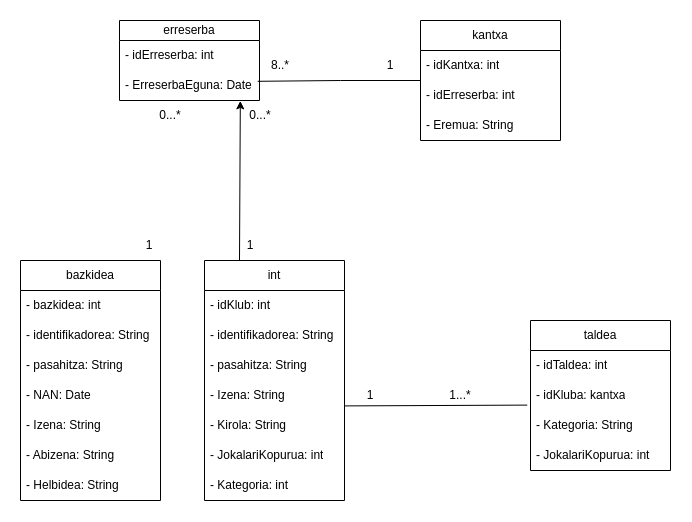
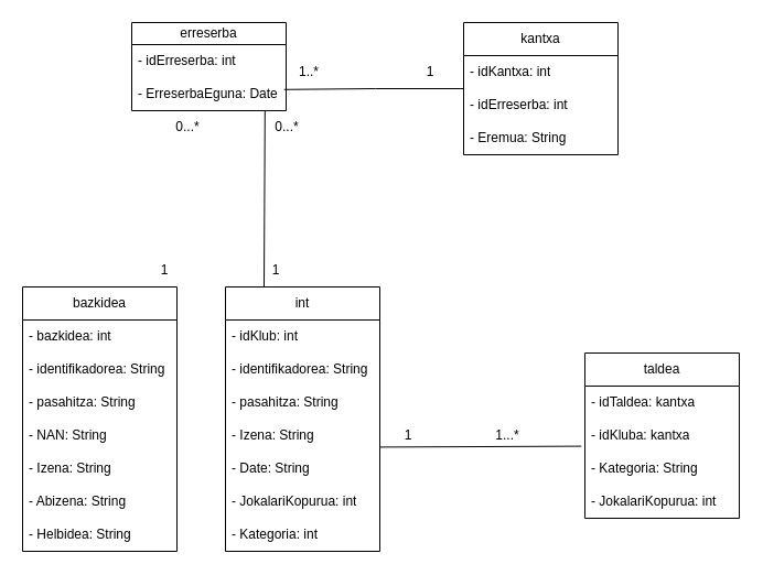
  <mxCell id="0" />
  <mxCell id="1" parent="0" />
  <mxCell id="2" value="int" style="swimlane;fontStyle=0;childLayout=stackLayout;horizontal=1;startSize=30;horizontalStack=0;resizeParent=1;resizeParentMax=0;resizeLast=0;collapsible=1;marginBottom=0;whiteSpace=wrap;html=1;" parent="1" vertex="1"><mxGeometry x="204" y="260" width="140" height="240" as="geometry" /></mxCell>
  <mxCell id="3" value="- idKlub: int" style="text;strokeColor=none;fillColor=none;align=left;verticalAlign=middle;spacingLeft=4;spacingRight=4;overflow=hidden;points=[[0,0.5],[1,0.5]];portConstraint=eastwest;rotatable=0;whiteSpace=wrap;html=1;" parent="2" vertex="1"><mxGeometry y="30" width="140" height="30" as="geometry" /></mxCell>
  <mxCell id="4" value="- identifikadorea: String" style="text;strokeColor=none;fillColor=none;align=left;verticalAlign=middle;spacingLeft=4;spacingRight=4;overflow=hidden;points=[[0,0.5],[1,0.5]];portConstraint=eastwest;rotatable=0;whiteSpace=wrap;html=1;" parent="2" vertex="1"><mxGeometry y="60" width="140" height="30" as="geometry" /></mxCell>
  <mxCell id="5" value="- pasahitza: String" style="text;strokeColor=none;fillColor=none;align=left;verticalAlign=middle;spacingLeft=4;spacingRight=4;overflow=hidden;points=[[0,0.5],[1,0.5]];portConstraint=eastwest;rotatable=0;whiteSpace=wrap;html=1;" parent="2" vertex="1"><mxGeometry y="90" width="140" height="30" as="geometry" /></mxCell>
  <mxCell id="6" value="- Izena: String" style="text;strokeColor=none;fillColor=none;align=left;verticalAlign=middle;spacingLeft=4;spacingRight=4;overflow=hidden;points=[[0,0.5],[1,0.5]];portConstraint=eastwest;rotatable=0;whiteSpace=wrap;html=1;" parent="2" vertex="1"><mxGeometry y="120" width="140" height="30" as="geometry" /></mxCell>
- <mxCell id="7" value="- Kirola: String" style="text;strokeColor=none;fillColor=none;align=left;verticalAlign=middle;spacingLeft=4;spacingRight=4;overflow=hidden;points=[[0,0.5],[1,0.5]];portConstraint=eastwest;rotatable=0;whiteSpace=wrap;html=1;" parent="2" vertex="1"><mxGeometry y="150" width="140" height="30" as="geometry" /></mxCell>
+ <mxCell id="7" value="- Date: String" style="text;strokeColor=none;fillColor=none;align=left;verticalAlign=middle;spacingLeft=4;spacingRight=4;overflow=hidden;points=[[0,0.5],[1,0.5]];portConstraint=eastwest;rotatable=0;whiteSpace=wrap;html=1;" parent="2" vertex="1"><mxGeometry y="150" width="140" height="30" as="geometry" /></mxCell>
  <mxCell id="8" value="- JokalariKopurua: int" style="text;strokeColor=none;fillColor=none;align=left;verticalAlign=middle;spacingLeft=4;spacingRight=4;overflow=hidden;points=[[0,0.5],[1,0.5]];portConstraint=eastwest;rotatable=0;whiteSpace=wrap;html=1;" parent="2" vertex="1"><mxGeometry y="180" width="140" height="30" as="geometry" /></mxCell>
  <mxCell id="9" value="- Kategoria: int" style="text;strokeColor=none;fillColor=none;align=left;verticalAlign=middle;spacingLeft=4;spacingRight=4;overflow=hidden;points=[[0,0.5],[1,0.5]];portConstraint=eastwest;rotatable=0;whiteSpace=wrap;html=1;" parent="2" vertex="1"><mxGeometry y="210" width="140" height="30" as="geometry" /></mxCell>
  <mxCell id="10" value="bazkidea" style="swimlane;fontStyle=0;childLayout=stackLayout;horizontal=1;startSize=30;horizontalStack=0;resizeParent=1;resizeParentMax=0;resizeLast=0;collapsible=1;marginBottom=0;whiteSpace=wrap;html=1;" parent="1" vertex="1"><mxGeometry x="20" y="260" width="140" height="240" as="geometry" /></mxCell>
  <mxCell id="11" value="- bazkidea: int" style="text;strokeColor=none;fillColor=none;align=left;verticalAlign=middle;spacingLeft=4;spacingRight=4;overflow=hidden;points=[[0,0.5],[1,0.5]];portConstraint=eastwest;rotatable=0;whiteSpace=wrap;html=1;" parent="10" vertex="1"><mxGeometry y="30" width="140" height="30" as="geometry" /></mxCell>
  <mxCell id="12" value="- identifikadorea: String" style="text;strokeColor=none;fillColor=none;align=left;verticalAlign=middle;spacingLeft=4;spacingRight=4;overflow=hidden;points=[[0,0.5],[1,0.5]];portConstraint=eastwest;rotatable=0;whiteSpace=wrap;html=1;" parent="10" vertex="1"><mxGeometry y="60" width="140" height="30" as="geometry" /></mxCell>
  <mxCell id="13" value="- pasahitza: String" style="text;strokeColor=none;fillColor=none;align=left;verticalAlign=middle;spacingLeft=4;spacingRight=4;overflow=hidden;points=[[0,0.5],[1,0.5]];portConstraint=eastwest;rotatable=0;whiteSpace=wrap;html=1;" parent="10" vertex="1"><mxGeometry y="90" width="140" height="30" as="geometry" /></mxCell>
- <mxCell id="14" value="- NAN: Date" style="text;strokeColor=none;fillColor=none;align=left;verticalAlign=middle;spacingLeft=4;spacingRight=4;overflow=hidden;points=[[0,0.5],[1,0.5]];portConstraint=eastwest;rotatable=0;whiteSpace=wrap;html=1;" parent="10" vertex="1"><mxGeometry y="120" width="140" height="30" as="geometry" /></mxCell>
+ <mxCell id="14" value="- NAN: String" style="text;strokeColor=none;fillColor=none;align=left;verticalAlign=middle;spacingLeft=4;spacingRight=4;overflow=hidden;points=[[0,0.5],[1,0.5]];portConstraint=eastwest;rotatable=0;whiteSpace=wrap;html=1;" parent="10" vertex="1"><mxGeometry y="120" width="140" height="30" as="geometry" /></mxCell>
  <mxCell id="15" value="- Izena: String" style="text;strokeColor=none;fillColor=none;align=left;verticalAlign=middle;spacingLeft=4;spacingRight=4;overflow=hidden;points=[[0,0.5],[1,0.5]];portConstraint=eastwest;rotatable=0;whiteSpace=wrap;html=1;" parent="10" vertex="1"><mxGeometry y="150" width="140" height="30" as="geometry" /></mxCell>
  <mxCell id="16" value="- Abizena: String" style="text;strokeColor=none;fillColor=none;align=left;verticalAlign=middle;spacingLeft=4;spacingRight=4;overflow=hidden;points=[[0,0.5],[1,0.5]];portConstraint=eastwest;rotatable=0;whiteSpace=wrap;html=1;" parent="10" vertex="1"><mxGeometry y="180" width="140" height="30" as="geometry" /></mxCell>
  <mxCell id="17" value="- Helbidea: String" style="text;strokeColor=none;fillColor=none;align=left;verticalAlign=middle;spacingLeft=4;spacingRight=4;overflow=hidden;points=[[0,0.5],[1,0.5]];portConstraint=eastwest;rotatable=0;whiteSpace=wrap;html=1;" parent="10" vertex="1"><mxGeometry y="210" width="140" height="30" as="geometry" /></mxCell>
  <mxCell id="18" value="erreserba" style="swimlane;fontStyle=0;childLayout=stackLayout;horizontal=1;startSize=20;horizontalStack=0;resizeParent=1;resizeParentMax=0;resizeLast=0;collapsible=1;marginBottom=0;whiteSpace=wrap;html=1;" parent="1" vertex="1"><mxGeometry x="119" y="20" width="140" height="80" as="geometry" /></mxCell>
  <mxCell id="19" value="- idErreserba: int" style="text;strokeColor=none;fillColor=none;align=left;verticalAlign=middle;spacingLeft=4;spacingRight=4;overflow=hidden;points=[[0,0.5],[1,0.5]];portConstraint=eastwest;rotatable=0;whiteSpace=wrap;html=1;" parent="18" vertex="1"><mxGeometry y="20" width="140" height="30" as="geometry" /></mxCell>
  <mxCell id="20" value="- ErreserbaEguna: Date" style="text;strokeColor=none;fillColor=none;align=left;verticalAlign=middle;spacingLeft=4;spacingRight=4;overflow=hidden;points=[[0,0.5],[1,0.5]];portConstraint=eastwest;rotatable=0;whiteSpace=wrap;html=1;" parent="18" vertex="1"><mxGeometry y="50" width="140" height="30" as="geometry" /></mxCell>
  <mxCell id="21" value="kantxa" style="swimlane;fontStyle=0;childLayout=stackLayout;horizontal=1;startSize=30;horizontalStack=0;resizeParent=1;resizeParentMax=0;resizeLast=0;collapsible=1;marginBottom=0;whiteSpace=wrap;html=1;" parent="1" vertex="1"><mxGeometry x="420" y="20" width="140" height="120" as="geometry" /></mxCell>
  <mxCell id="22" value="- idKantxa: int" style="text;strokeColor=none;fillColor=none;align=left;verticalAlign=middle;spacingLeft=4;spacingRight=4;overflow=hidden;points=[[0,0.5],[1,0.5]];portConstraint=eastwest;rotatable=0;whiteSpace=wrap;html=1;" parent="21" vertex="1"><mxGeometry y="30" width="140" height="30" as="geometry" /></mxCell>
  <mxCell id="23" value="- idErreserba: int" style="text;strokeColor=none;fillColor=none;align=left;verticalAlign=middle;spacingLeft=4;spacingRight=4;overflow=hidden;points=[[0,0.5],[1,0.5]];portConstraint=eastwest;rotatable=0;whiteSpace=wrap;html=1;" parent="21" vertex="1"><mxGeometry y="60" width="140" height="30" as="geometry" /></mxCell>
  <mxCell id="24" value="- Eremua: String" style="text;strokeColor=none;fillColor=none;align=left;verticalAlign=middle;spacingLeft=4;spacingRight=4;overflow=hidden;points=[[0,0.5],[1,0.5]];portConstraint=eastwest;rotatable=0;whiteSpace=wrap;html=1;" parent="21" vertex="1"><mxGeometry y="90" width="140" height="30" as="geometry" /></mxCell>
  <mxCell id="25" value="taldea" style="swimlane;fontStyle=0;childLayout=stackLayout;horizontal=1;startSize=30;horizontalStack=0;resizeParent=1;resizeParentMax=0;resizeLast=0;collapsible=1;marginBottom=0;whiteSpace=wrap;html=1;" parent="1" vertex="1"><mxGeometry x="530" y="320" width="140" height="150" as="geometry" /></mxCell>
- <mxCell id="26" value="- idTaldea: int" style="text;strokeColor=none;fillColor=none;align=left;verticalAlign=middle;spacingLeft=4;spacingRight=4;overflow=hidden;points=[[0,0.5],[1,0.5]];portConstraint=eastwest;rotatable=0;whiteSpace=wrap;html=1;" parent="25" vertex="1"><mxGeometry y="30" width="140" height="30" as="geometry" /></mxCell>
+ <mxCell id="26" value="- idTaldea: kantxa" style="text;strokeColor=none;fillColor=none;align=left;verticalAlign=middle;spacingLeft=4;spacingRight=4;overflow=hidden;points=[[0,0.5],[1,0.5]];portConstraint=eastwest;rotatable=0;whiteSpace=wrap;html=1;" parent="25" vertex="1"><mxGeometry y="30" width="140" height="30" as="geometry" /></mxCell>
  <mxCell id="27" value="- idKluba: kantxa" style="text;strokeColor=none;fillColor=none;align=left;verticalAlign=middle;spacingLeft=4;spacingRight=4;overflow=hidden;points=[[0,0.5],[1,0.5]];portConstraint=eastwest;rotatable=0;whiteSpace=wrap;html=1;" parent="25" vertex="1"><mxGeometry y="60" width="140" height="30" as="geometry" /></mxCell>
  <mxCell id="28" value="- Kategoria: String" style="text;strokeColor=none;fillColor=none;align=left;verticalAlign=middle;spacingLeft=4;spacingRight=4;overflow=hidden;points=[[0,0.5],[1,0.5]];portConstraint=eastwest;rotatable=0;whiteSpace=wrap;html=1;" parent="25" vertex="1"><mxGeometry y="90" width="140" height="30" as="geometry" /></mxCell>
  <mxCell id="29" value="- JokalariKopurua: int&amp;nbsp;" style="text;strokeColor=none;fillColor=none;align=left;verticalAlign=middle;spacingLeft=4;spacingRight=4;overflow=hidden;points=[[0,0.5],[1,0.5]];portConstraint=eastwest;rotatable=0;whiteSpace=wrap;html=1;" parent="25" vertex="1"><mxGeometry y="120" width="140" height="30" as="geometry" /></mxCell>
  <mxCell id="30" value="" style="endArrow=none;html=1;rounded=0;exitX=0.997;exitY=0.847;exitDx=0;exitDy=0;exitPerimeter=0;entryX=-0.023;entryY=0.82;entryDx=0;entryDy=0;entryPerimeter=0;" parent="1" source="6" target="27" edge="1"><mxGeometry width="50" height="50" relative="1" as="geometry"><mxPoint x="390" y="520" as="sourcePoint" /><mxPoint x="480" y="490" as="targetPoint" /></mxGeometry></mxCell>
  <mxCell id="31" value="1...*" style="text;html=1;align=center;verticalAlign=middle;whiteSpace=wrap;rounded=0;" parent="1" vertex="1"><mxGeometry x="430" y="380" width="60" height="30" as="geometry" /></mxCell>
  <mxCell id="32" value="1" style="text;html=1;align=center;verticalAlign=middle;whiteSpace=wrap;rounded=0;" parent="1" vertex="1"><mxGeometry x="340" y="380" width="60" height="30" as="geometry" /></mxCell>
  <mxCell id="33" value="1" style="text;html=1;align=center;verticalAlign=middle;whiteSpace=wrap;rounded=0;" parent="1" vertex="1"><mxGeometry x="220" y="230" width="60" height="30" as="geometry" /></mxCell>
  <mxCell id="34" value="0...*" style="text;html=1;align=center;verticalAlign=middle;whiteSpace=wrap;rounded=0;" parent="1" vertex="1"><mxGeometry x="230" y="100" width="60" height="30" as="geometry" /></mxCell>
  <mxCell id="35" value="" style="endArrow=none;html=1;rounded=0;entryX=0;entryY=0;entryDx=0;entryDy=0;entryPerimeter=0;exitX=0.12;exitY=1.027;exitDx=0;exitDy=0;exitPerimeter=0;" parent="1" target="23" edge="1" source="36"><mxGeometry width="50" height="50" relative="1" as="geometry"><mxPoint x="256.76" y="77.41" as="sourcePoint" /><mxPoint x="330" y="74.5" as="targetPoint" /><Array as="points"><mxPoint x="340" y="80" /></Array></mxGeometry></mxCell>
- <mxCell id="36" value="8..*" style="text;html=1;align=center;verticalAlign=middle;whiteSpace=wrap;rounded=0;" parent="1" vertex="1"><mxGeometry x="250" y="50" width="60" height="30" as="geometry" /></mxCell>
+ <mxCell id="36" value="1..*" style="text;html=1;align=center;verticalAlign=middle;whiteSpace=wrap;rounded=0;" parent="1" vertex="1"><mxGeometry x="250" y="50" width="60" height="30" as="geometry" /></mxCell>
  <mxCell id="37" value="1" style="text;html=1;align=center;verticalAlign=middle;whiteSpace=wrap;rounded=0;" parent="1" vertex="1"><mxGeometry x="360" y="50" width="60" height="30" as="geometry" /></mxCell>
- <mxCell id="38" value="" style="endArrow=classic;html=1;rounded=0;exitX=0.25;exitY=0;exitDx=0;exitDy=0;entryX=0.863;entryY=1.013;entryDx=0;entryDy=0;entryPerimeter=0;" parent="1" source="2" target="20" edge="1"><mxGeometry width="50" height="50" relative="1" as="geometry"><mxPoint x="200" y="270" as="sourcePoint" /><mxPoint x="200" y="140" as="targetPoint" /></mxGeometry></mxCell>
+ <mxCell id="38" value="" style="endArrow=none;html=1;rounded=0;exitX=0.25;exitY=0;exitDx=0;exitDy=0;entryX=0.863;entryY=1.013;entryDx=0;entryDy=0;entryPerimeter=0;" parent="1" source="2" target="20" edge="1"><mxGeometry width="50" height="50" relative="1" as="geometry"><mxPoint x="200" y="270" as="sourcePoint" /><mxPoint x="200" y="140" as="targetPoint" /></mxGeometry></mxCell>
  <mxCell id="39" value="0...*" style="text;html=1;align=center;verticalAlign=middle;whiteSpace=wrap;rounded=0;" parent="1" vertex="1"><mxGeometry x="140" y="100" width="60" height="30" as="geometry" /></mxCell>
  <mxCell id="40" value="1" style="text;html=1;align=center;verticalAlign=middle;whiteSpace=wrap;rounded=0;" parent="1" vertex="1"><mxGeometry x="119" y="230" width="60" height="30" as="geometry" /></mxCell>
